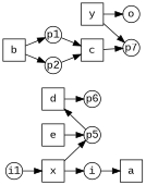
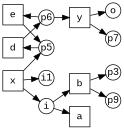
  digraph {
    fontname="Liberation Mono"
    rankdir=LR
    ranksep=0.3
    node [fontname="Liberation Mono" shape=circle fixedsize=true]
    edge [fontname="Liberation Mono"]
    d [height=0.4 shape=rect width=.4 fixedsize=""]
    e [height=0.4 shape=rect width=.4 fixedsize=""]
    i1 [height=.3 width=.3]
    i [height=.3 width=.3]
    o [height=.3 width=.3]
-   p1 [height=.3 width=.3]
-   p2 [height=.3 width=.3]
+   p1 [height=.3 width=.3 label=p3]
+   p2 [height=.3 width=.3 label=p9]
    p5 [height=.3 width=.3]
    p6 [height=.3 width=.3]
    p7 [height=.3 width=.3]
    x [height=0.4 shape=rect width=.4 fixedsize=""]
    y [height=0.4 shape=rect width=.4 fixedsize=""]
    a [height=0.4 shape=rect width=.4 fixedsize=""]
    b [height=0.4 shape=rect width=.4 fixedsize=""]
-   c [height=0.4 shape=rect width=.4 fixedsize=""]
    subgraph sub_1 {
      rank=same
      d
      e
    }
    subgraph sub_2 {
      i1
      i
      o
      p1
      p2
      p5
      p6
      p7
    }
    subgraph sub_3 {
      d
      e
      x
      y
      a
      b
-     c
    }
    d -> p6
    e -> p5
-   i1 -> x
+   x -> i1
    i -> a
-   p1 -> c
-   p2 -> c
+   i -> b
    p5 -> d
+   p6 -> e
+   p6 -> y
    x -> i
    x -> p5
    y -> o
    y -> p7
    b -> p1
    b -> p2
-   c -> p7
  }
